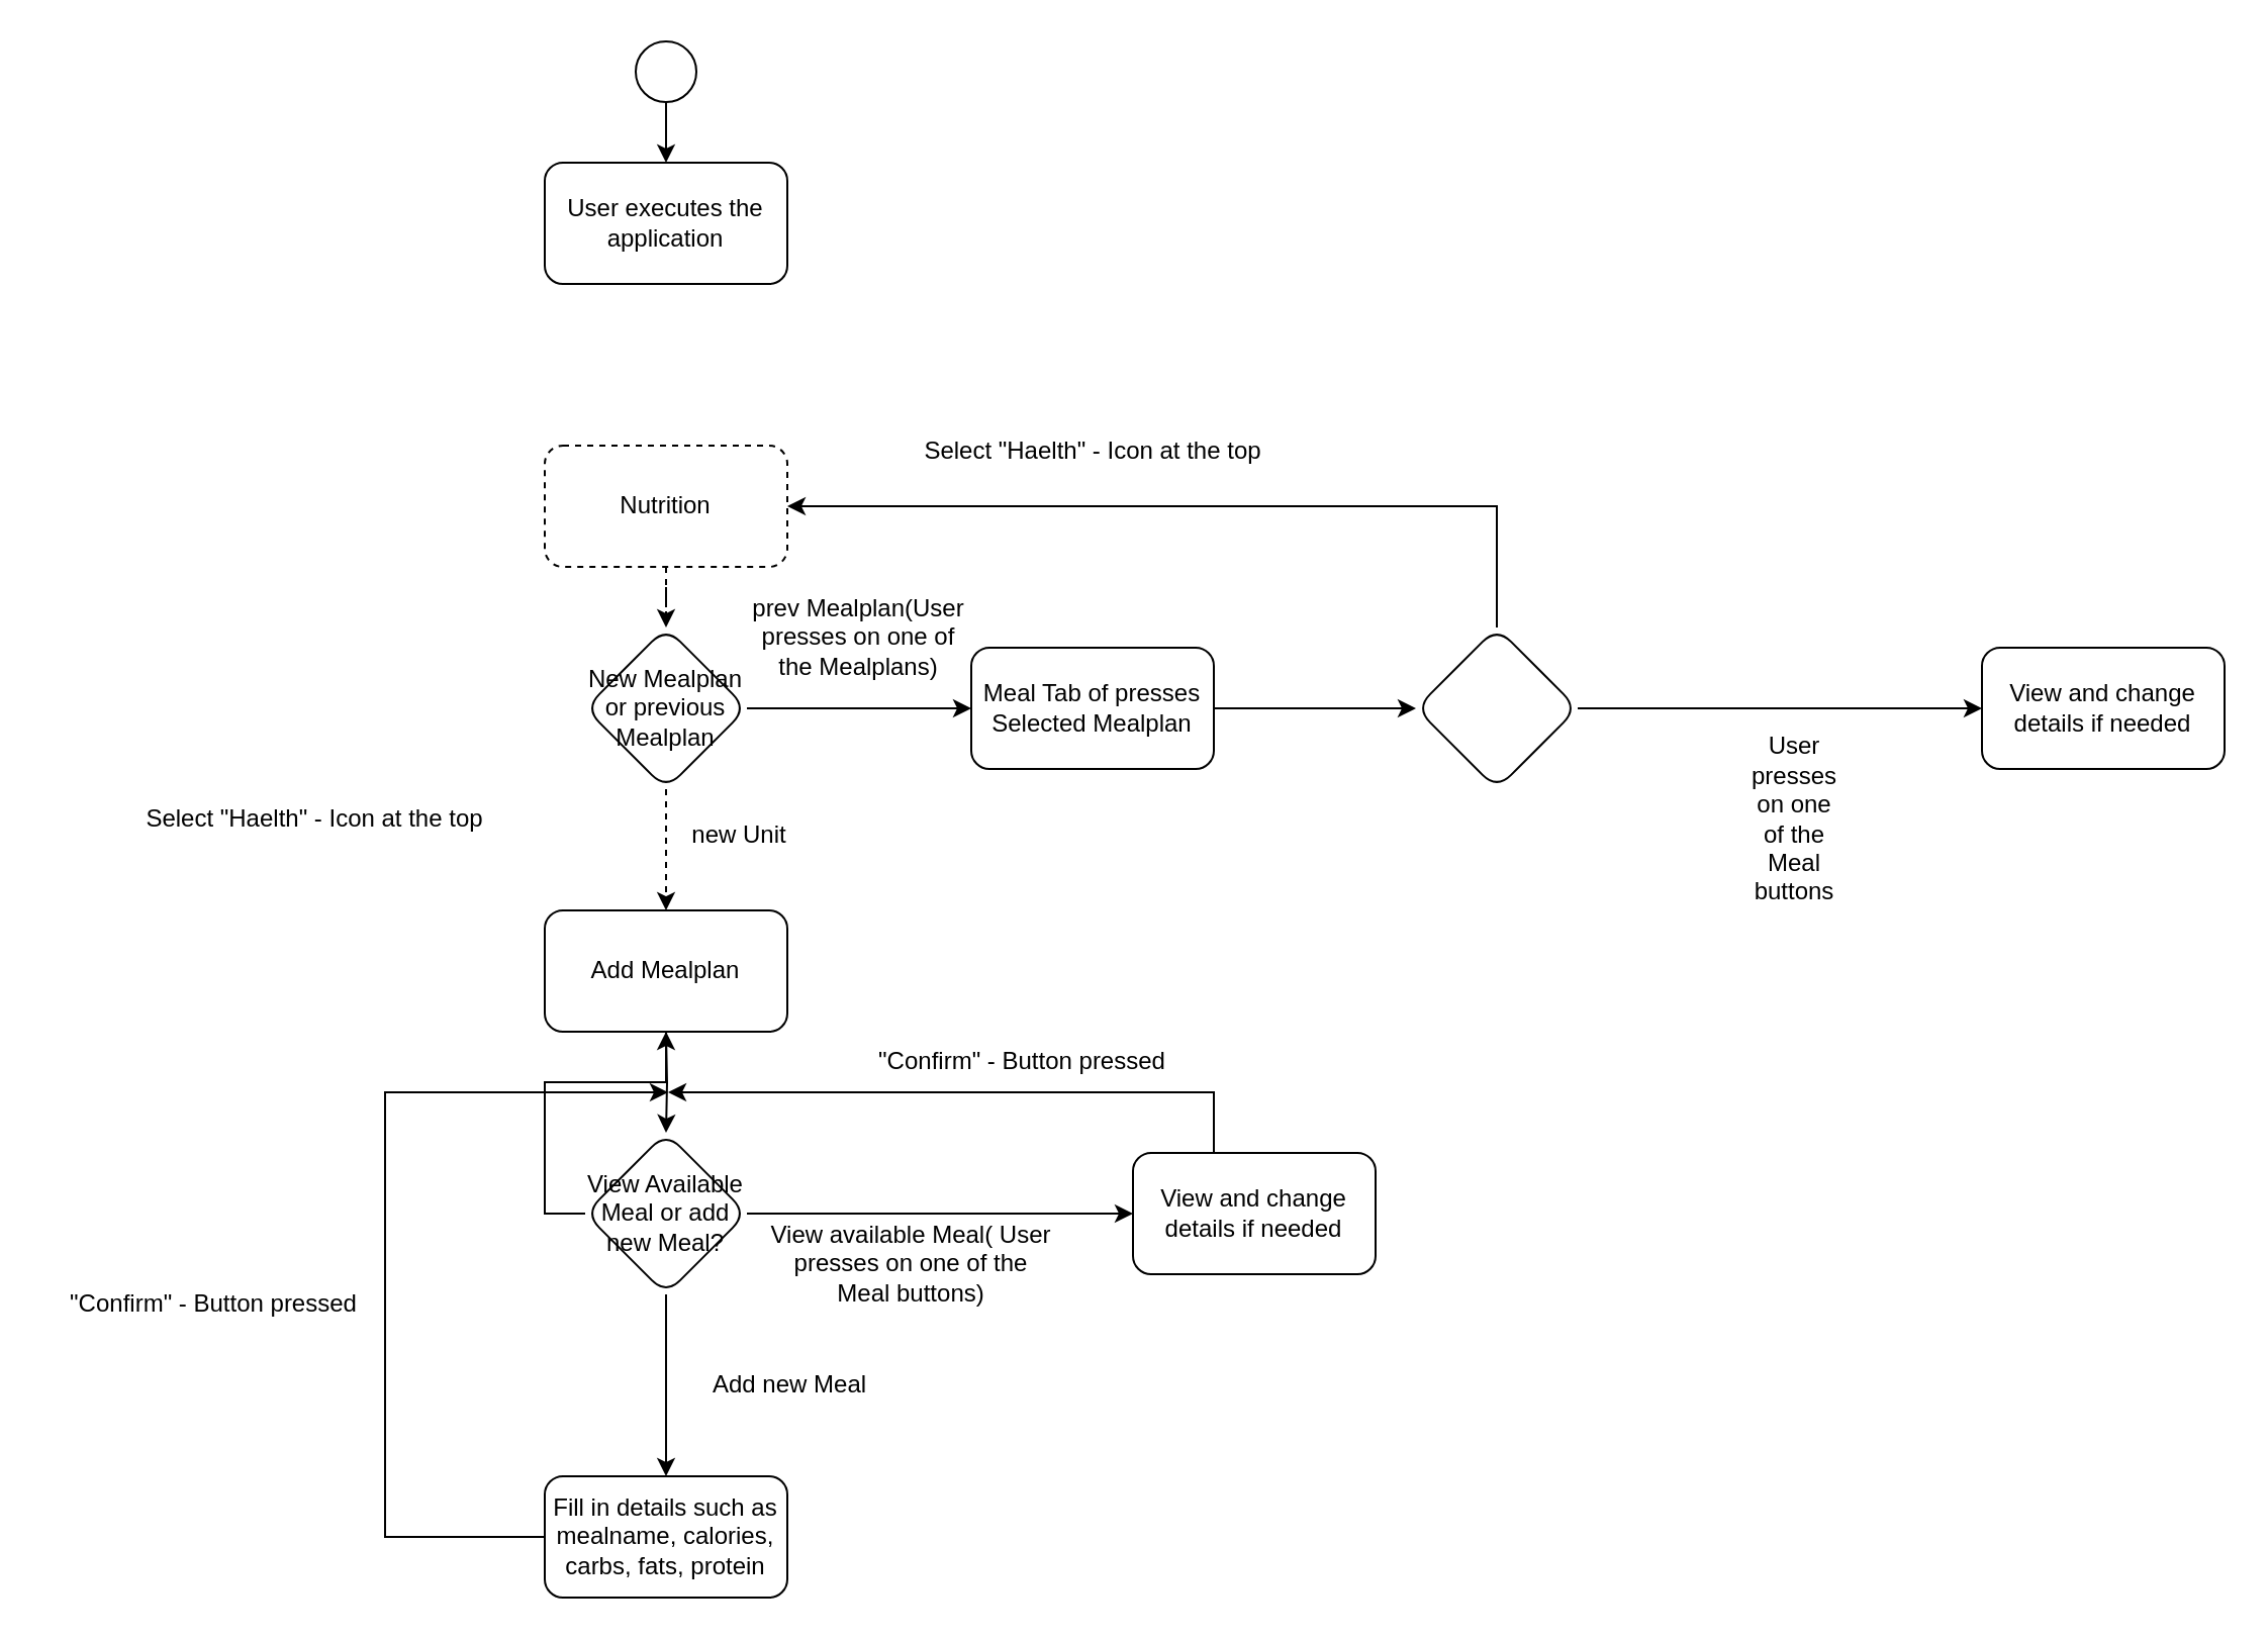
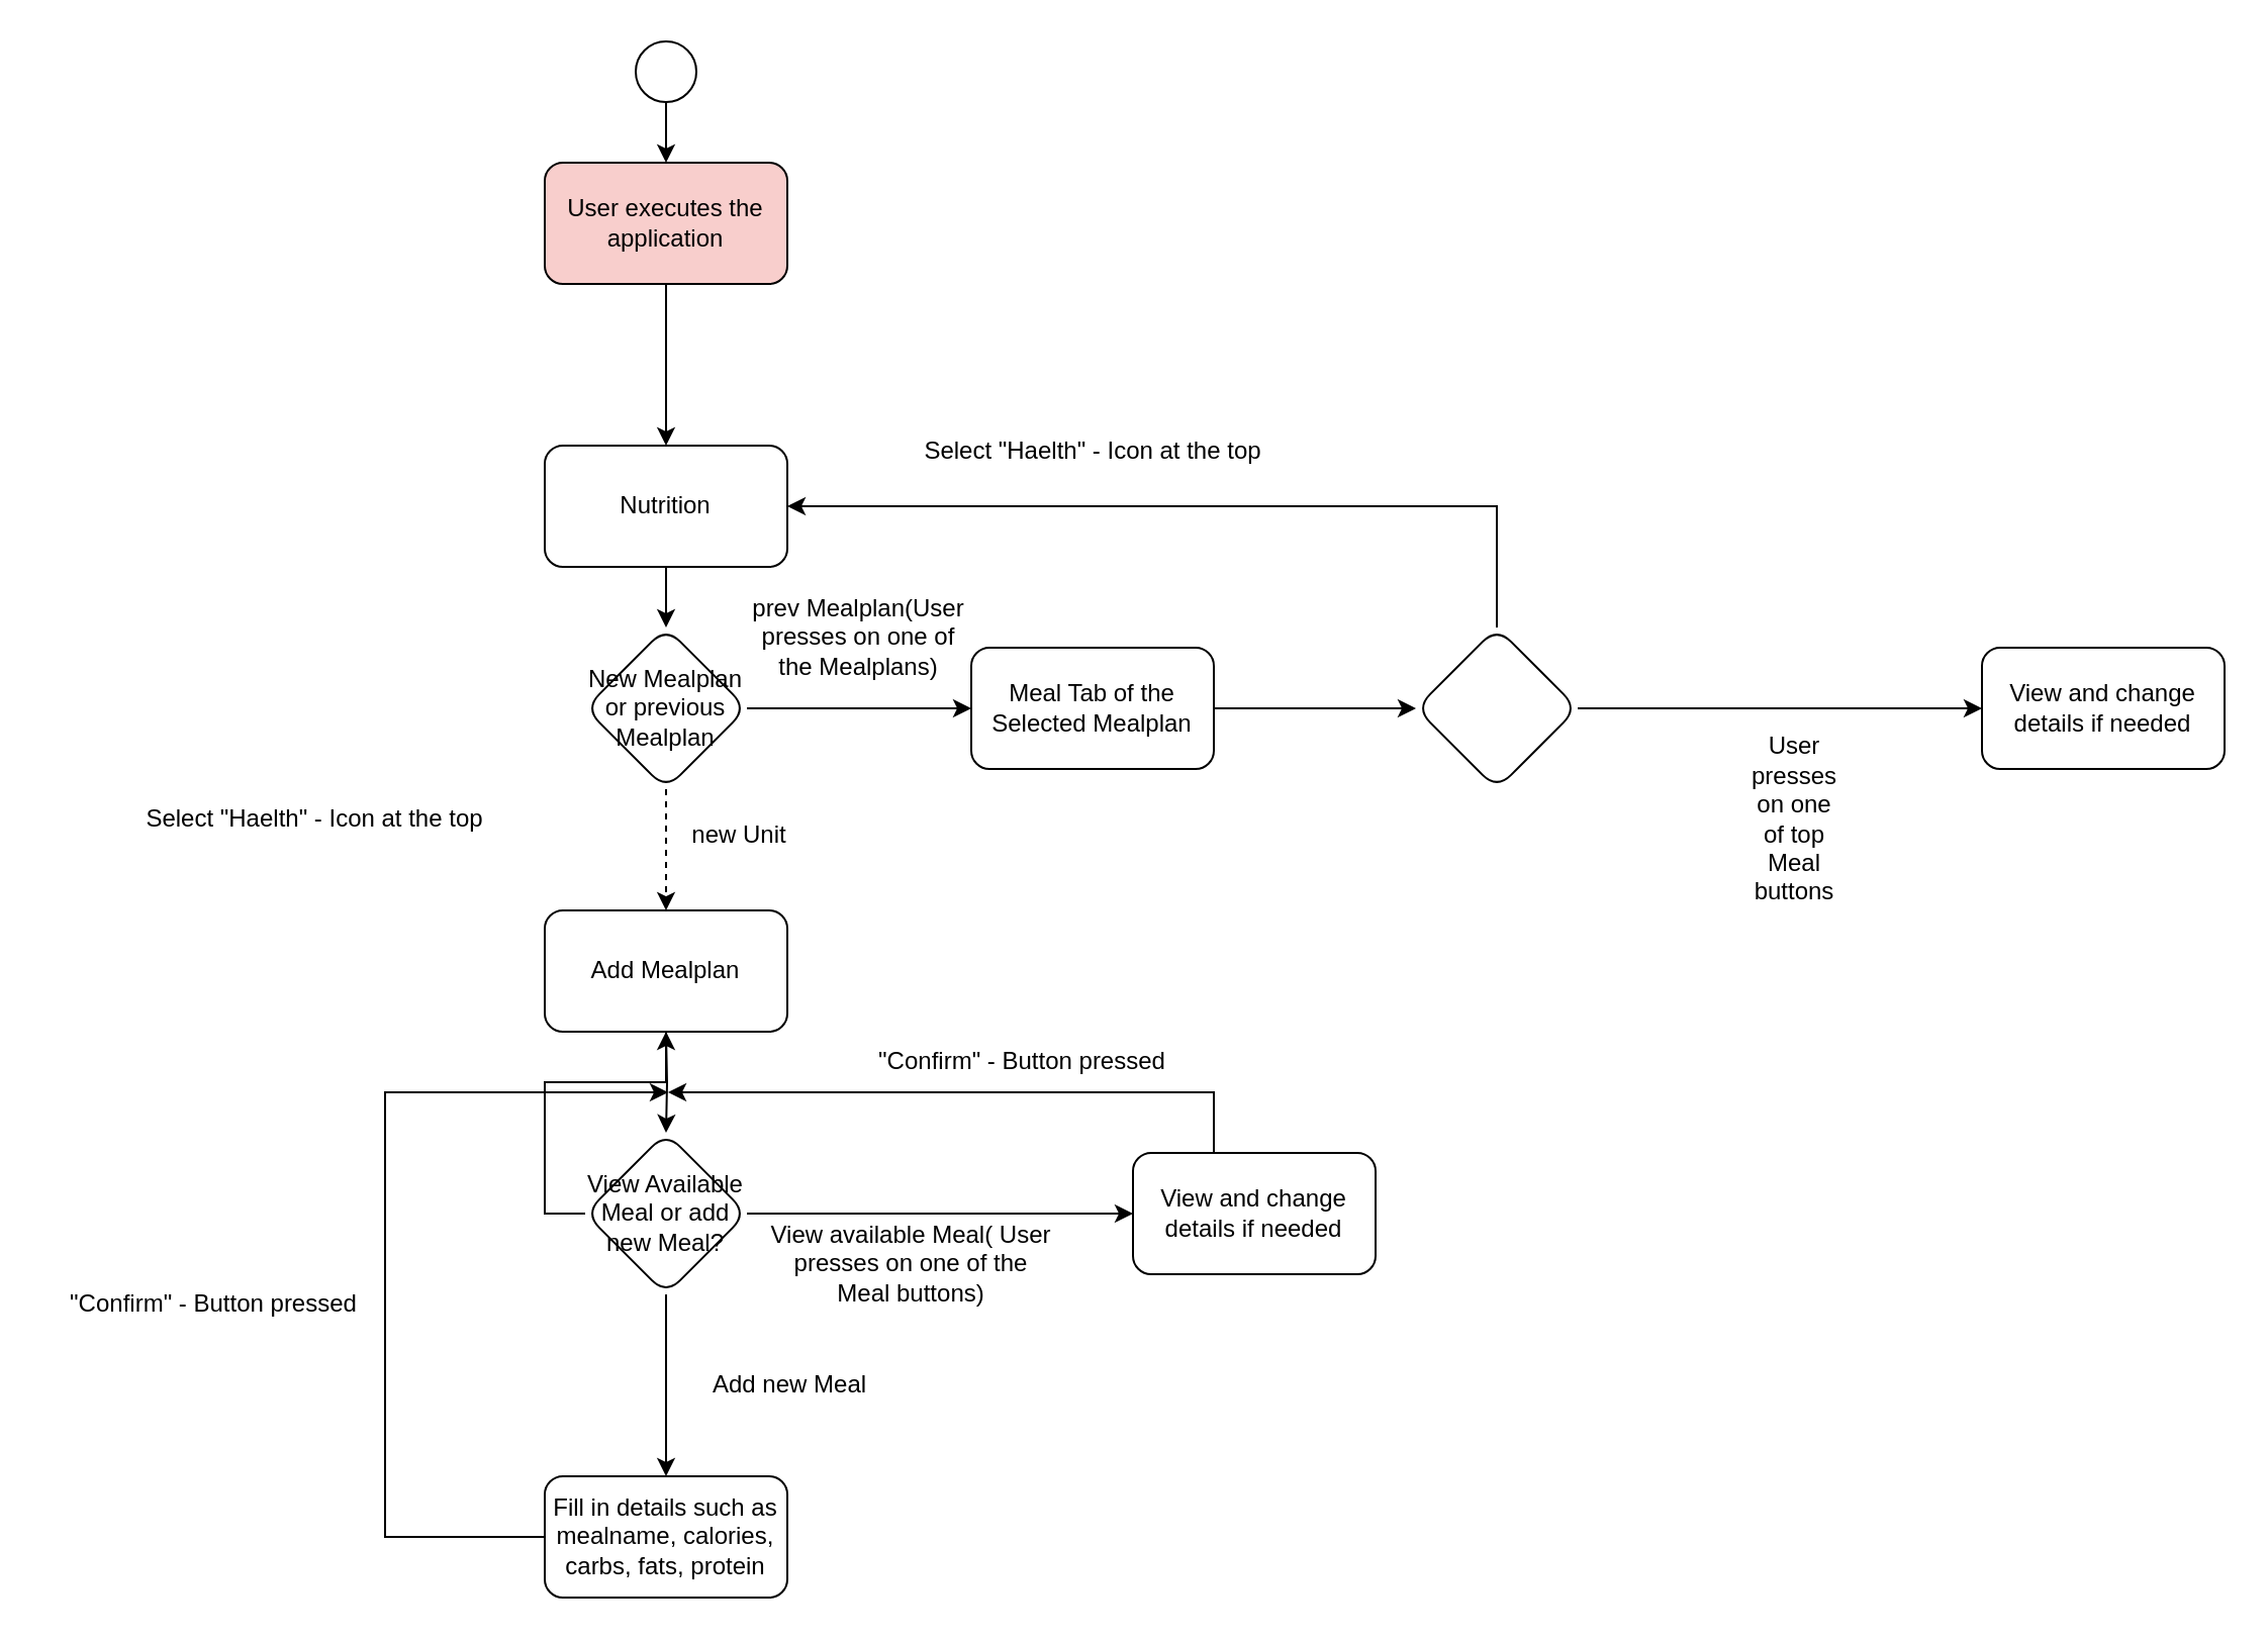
  <mxCell id="0" />
  <mxCell id="1" parent="0" />
  <mxCell id="2" value="" style="ellipse;" vertex="1" parent="1"><mxGeometry x="314" y="20" width="30" height="30" as="geometry" /></mxCell>
- <mxCell id="4" value="User executes the application" style="rounded=1;whiteSpace=wrap;html=1;" vertex="1" parent="1"><mxGeometry x="269" y="80" width="120" height="60" as="geometry" /></mxCell>
+ <mxCell id="3" value="" style="edgeStyle=orthogonalEdgeStyle;rounded=0;orthogonalLoop=1;jettySize=auto;html=1;" edge="1" parent="1" source="4" target="7"><mxGeometry relative="1" as="geometry" /></mxCell>
+ <mxCell id="4" value="User executes the application" style="rounded=1;whiteSpace=wrap;html=1;fillColor=#f8cecc;" vertex="1" parent="1"><mxGeometry x="269" y="80" width="120" height="60" as="geometry" /></mxCell>
  <mxCell id="5" value="" style="endArrow=classic;html=1;rounded=0;exitX=0.5;exitY=1;exitDx=0;exitDy=0;entryX=0.5;entryY=0;entryDx=0;entryDy=0;" edge="1" parent="1" source="2" target="4"><mxGeometry width="50" height="50" relative="1" as="geometry"><mxPoint x="310" y="270" as="sourcePoint" /><mxPoint x="360" y="220" as="targetPoint" /></mxGeometry></mxCell>
- <mxCell id="6" value="" style="edgeStyle=orthogonalEdgeStyle;rounded=0;orthogonalLoop=1;jettySize=auto;html=1;dashed=1;" edge="1" parent="1" source="7" target="20"><mxGeometry relative="1" as="geometry" /></mxCell>
- <mxCell id="7" value="Nutrition" style="whiteSpace=wrap;html=1;rounded=1;dashed=1;" vertex="1" parent="1"><mxGeometry x="269" y="220" width="120" height="60" as="geometry" /></mxCell>
+ <mxCell id="6" value="" style="edgeStyle=orthogonalEdgeStyle;rounded=0;orthogonalLoop=1;jettySize=auto;html=1;" edge="1" parent="1" source="7" target="20"><mxGeometry relative="1" as="geometry" /></mxCell>
+ <mxCell id="7" value="Nutrition" style="whiteSpace=wrap;html=1;rounded=1;" vertex="1" parent="1"><mxGeometry x="269" y="220" width="120" height="60" as="geometry" /></mxCell>
  <mxCell id="8" value="" style="edgeStyle=orthogonalEdgeStyle;rounded=0;orthogonalLoop=1;jettySize=auto;html=1;" edge="1" parent="1" target="13"><mxGeometry relative="1" as="geometry"><mxPoint x="329" y="510" as="sourcePoint" /></mxGeometry></mxCell>
  <mxCell id="9" value="Add Mealplan" style="whiteSpace=wrap;html=1;rounded=1;" vertex="1" parent="1"><mxGeometry x="269" y="450" width="120" height="60" as="geometry" /></mxCell>
  <mxCell id="10" value="" style="edgeStyle=orthogonalEdgeStyle;rounded=0;orthogonalLoop=1;jettySize=auto;html=1;entryX=0;entryY=0.5;entryDx=0;entryDy=0;" edge="1" parent="1" source="13" target="26"><mxGeometry relative="1" as="geometry"><mxPoint x="520" y="600" as="targetPoint" /></mxGeometry></mxCell>
  <mxCell id="11" value="" style="edgeStyle=orthogonalEdgeStyle;rounded=0;orthogonalLoop=1;jettySize=auto;html=1;" edge="1" parent="1" source="13" target="15"><mxGeometry relative="1" as="geometry" /></mxCell>
  <mxCell id="12" style="edgeStyle=orthogonalEdgeStyle;rounded=0;orthogonalLoop=1;jettySize=auto;html=1;exitX=0;exitY=0.5;exitDx=0;exitDy=0;" edge="1" parent="1" source="13" target="9"><mxGeometry relative="1" as="geometry"><mxPoint x="230" y="220" as="targetPoint" /></mxGeometry></mxCell>
  <mxCell id="13" value="View Available Meal or add new Meal?" style="rhombus;whiteSpace=wrap;html=1;rounded=1;" vertex="1" parent="1"><mxGeometry x="289" y="560" width="80" height="80" as="geometry" /></mxCell>
  <mxCell id="14" style="edgeStyle=orthogonalEdgeStyle;rounded=0;orthogonalLoop=1;jettySize=auto;html=1;exitX=1;exitY=0.5;exitDx=0;exitDy=0;" edge="1" parent="1" source="15"><mxGeometry relative="1" as="geometry"><mxPoint x="330" y="540" as="targetPoint" /><Array as="points"><mxPoint x="190" y="760" /><mxPoint x="190" y="540" /></Array></mxGeometry></mxCell>
  <mxCell id="15" value="Fill in details such as mealname, calories, carbs, fats, protein" style="whiteSpace=wrap;html=1;rounded=1;" vertex="1" parent="1"><mxGeometry x="269" y="730" width="120" height="60" as="geometry" /></mxCell>
  <mxCell id="16" value="View available Meal(&amp;nbsp;&lt;span style=&quot;text-wrap-mode: wrap;&quot;&gt;User presses on one of the Meal buttons)&lt;/span&gt;" style="text;html=1;align=center;verticalAlign=middle;resizable=0;points=[];autosize=1;strokeColor=none;fillColor=none;" vertex="1" parent="1"><mxGeometry x="270" y="610" width="360" height="30" as="geometry" /></mxCell>
  <mxCell id="17" value="Add new Meal" style="text;html=1;align=center;verticalAlign=middle;resizable=0;points=[];autosize=1;strokeColor=none;fillColor=none;" vertex="1" parent="1"><mxGeometry x="340" y="670" width="100" height="30" as="geometry" /></mxCell>
  <mxCell id="18" value="" style="edgeStyle=orthogonalEdgeStyle;rounded=0;orthogonalLoop=1;jettySize=auto;html=1;" edge="1" parent="1" source="20" target="22"><mxGeometry relative="1" as="geometry" /></mxCell>
  <mxCell id="19" value="" style="edgeStyle=orthogonalEdgeStyle;rounded=0;orthogonalLoop=1;jettySize=auto;html=1;dashed=1;" edge="1" parent="1" source="20" target="9"><mxGeometry relative="1" as="geometry" /></mxCell>
  <mxCell id="20" value="New Mealplan or previous Mealplan" style="rhombus;whiteSpace=wrap;html=1;rounded=1;" vertex="1" parent="1"><mxGeometry x="289" y="310" width="80" height="80" as="geometry" /></mxCell>
  <mxCell id="21" value="" style="edgeStyle=orthogonalEdgeStyle;rounded=0;orthogonalLoop=1;jettySize=auto;html=1;" edge="1" parent="1" source="22" target="34"><mxGeometry relative="1" as="geometry" /></mxCell>
- <mxCell id="22" value="Meal Tab of presses Selected Mealplan" style="whiteSpace=wrap;html=1;rounded=1;" vertex="1" parent="1"><mxGeometry x="480" y="320" width="120" height="60" as="geometry" /></mxCell>
+ <mxCell id="22" value="Meal Tab of the Selected Mealplan" style="whiteSpace=wrap;html=1;rounded=1;" vertex="1" parent="1"><mxGeometry x="480" y="320" width="120" height="60" as="geometry" /></mxCell>
  <mxCell id="23" value="prev Mealplan(&lt;span style=&quot;text-wrap-mode: wrap;&quot;&gt;User presses on one of the Mealplans&lt;/span&gt;)" style="text;html=1;align=center;verticalAlign=middle;resizable=0;points=[];autosize=1;strokeColor=none;fillColor=none;" vertex="1" parent="1"><mxGeometry x="269" y="300" width="310" height="30" as="geometry" /></mxCell>
  <mxCell id="24" value="new Unit" style="text;html=1;align=center;verticalAlign=middle;resizable=0;points=[];autosize=1;strokeColor=none;fillColor=none;" vertex="1" parent="1"><mxGeometry x="330" y="398" width="70" height="30" as="geometry" /></mxCell>
  <mxCell id="25" style="edgeStyle=orthogonalEdgeStyle;rounded=0;orthogonalLoop=1;jettySize=auto;html=1;exitX=0.5;exitY=0;exitDx=0;exitDy=0;" edge="1" parent="1" source="26"><mxGeometry relative="1" as="geometry"><mxPoint x="330" y="540" as="targetPoint" /><Array as="points"><mxPoint x="600" y="540" /></Array></mxGeometry></mxCell>
  <mxCell id="26" value="View and change details if needed" style="whiteSpace=wrap;html=1;rounded=1;" vertex="1" parent="1"><mxGeometry x="560" y="570" width="120" height="60" as="geometry" /></mxCell>
  <mxCell id="27" value="View and change details if needed" style="whiteSpace=wrap;html=1;rounded=1;" vertex="1" parent="1"><mxGeometry x="980" y="320" width="120" height="60" as="geometry" /></mxCell>
  <mxCell id="28" value="&quot;Confirm&quot; - Button pressed" style="text;html=1;align=center;verticalAlign=middle;resizable=0;points=[];autosize=1;strokeColor=none;fillColor=none;" vertex="1" parent="1"><mxGeometry x="420" y="510" width="170" height="30" as="geometry" /></mxCell>
  <mxCell id="29" value="Select &quot;Haelth&quot; - Icon at the top" style="text;html=1;align=center;verticalAlign=middle;resizable=0;points=[];autosize=1;strokeColor=none;fillColor=none;" vertex="1" parent="1"><mxGeometry x="60" y="390" width="190" height="30" as="geometry" /></mxCell>
- <mxCell id="30" value="&lt;span style=&quot;text-wrap-mode: wrap;&quot;&gt;User presses on one of the Meal buttons&lt;/span&gt;" style="text;html=1;align=center;verticalAlign=middle;resizable=0;points=[];autosize=1;strokeColor=none;fillColor=none;" vertex="1" parent="1"><mxGeometry x="767" y="390" width="240" height="30" as="geometry" /></mxCell>
+ <mxCell id="30" value="&lt;span style=&quot;text-wrap-mode: wrap;&quot;&gt;User presses on one of top Meal buttons&lt;/span&gt;" style="text;html=1;align=center;verticalAlign=middle;resizable=0;points=[];autosize=1;strokeColor=none;fillColor=none;" vertex="1" parent="1"><mxGeometry x="767" y="390" width="240" height="30" as="geometry" /></mxCell>
  <mxCell id="31" value="&quot;Confirm&quot; - Button pressed" style="text;html=1;align=center;verticalAlign=middle;resizable=0;points=[];autosize=1;strokeColor=none;fillColor=none;" vertex="1" parent="1"><mxGeometry x="20" y="630" width="170" height="30" as="geometry" /></mxCell>
  <mxCell id="32" style="edgeStyle=orthogonalEdgeStyle;rounded=0;orthogonalLoop=1;jettySize=auto;html=1;exitX=1;exitY=0.5;exitDx=0;exitDy=0;entryX=0;entryY=0.5;entryDx=0;entryDy=0;" edge="1" parent="1" source="34" target="27"><mxGeometry relative="1" as="geometry" /></mxCell>
  <mxCell id="33" style="edgeStyle=orthogonalEdgeStyle;rounded=0;orthogonalLoop=1;jettySize=auto;html=1;exitX=0.5;exitY=0;exitDx=0;exitDy=0;entryX=1;entryY=0.5;entryDx=0;entryDy=0;" edge="1" parent="1" source="34" target="7"><mxGeometry relative="1" as="geometry" /></mxCell>
  <mxCell id="34" value="" style="rhombus;whiteSpace=wrap;html=1;rounded=1;" vertex="1" parent="1"><mxGeometry x="700" y="310" width="80" height="80" as="geometry" /></mxCell>
  <mxCell id="35" value="Select &quot;Haelth&quot; - Icon at the top" style="text;html=1;align=center;verticalAlign=middle;resizable=0;points=[];autosize=1;strokeColor=none;fillColor=none;" vertex="1" parent="1"><mxGeometry x="445" y="208" width="190" height="30" as="geometry" /></mxCell>
